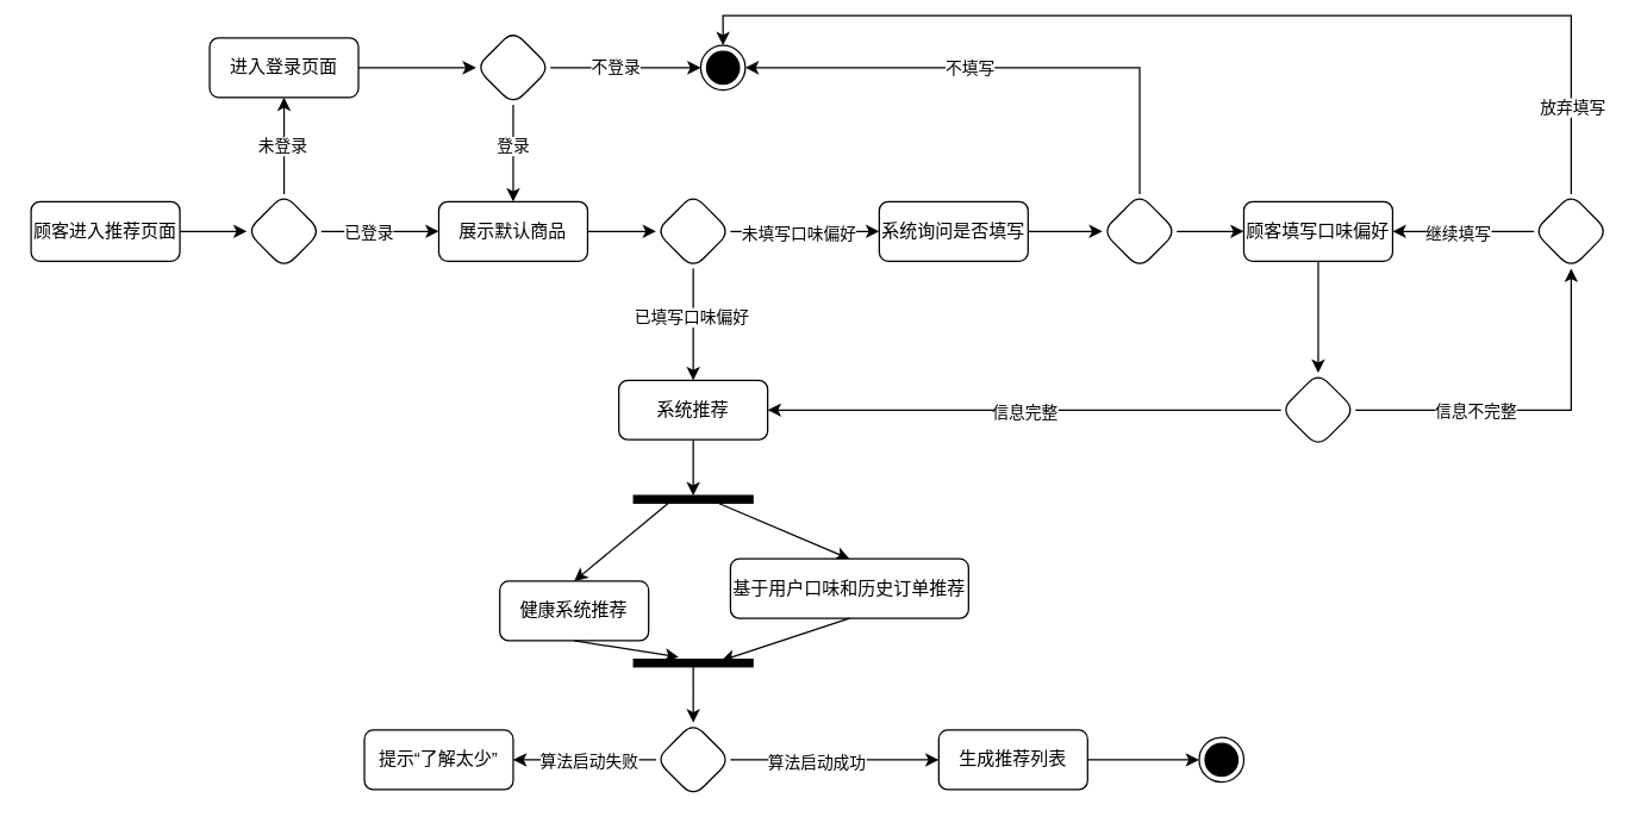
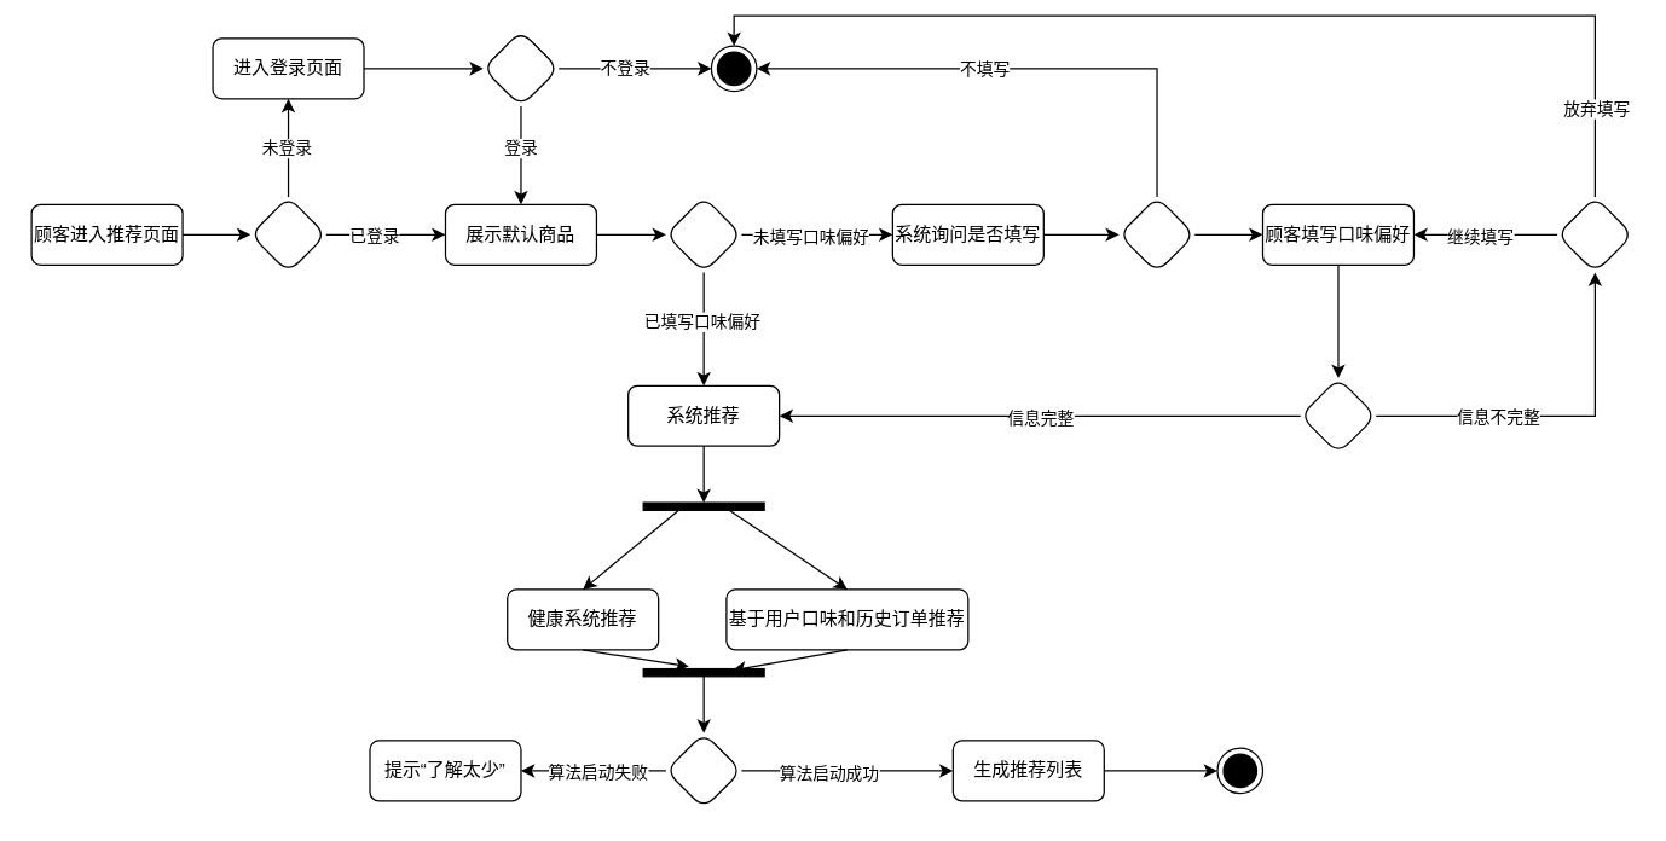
  <mxCell id="0" />
  <mxCell id="1" parent="0" />
  <mxCell id="2" value="" style="edgeStyle=orthogonalEdgeStyle;rounded=0;orthogonalLoop=1;jettySize=auto;html=1;" edge="1" parent="1" source="3" target="8"><mxGeometry relative="1" as="geometry" /></mxCell>
  <mxCell id="3" value="顾客进入推荐页面" style="rounded=1;whiteSpace=wrap;html=1;" vertex="1" parent="1"><mxGeometry x="20" y="135" width="100" height="40" as="geometry" /></mxCell>
  <mxCell id="4" value="" style="edgeStyle=orthogonalEdgeStyle;rounded=0;orthogonalLoop=1;jettySize=auto;html=1;" edge="1" parent="1" source="8" target="10"><mxGeometry relative="1" as="geometry" /></mxCell>
  <mxCell id="5" value="已登录" style="edgeLabel;html=1;align=center;verticalAlign=middle;resizable=0;points=[];" vertex="1" connectable="0" parent="4"><mxGeometry x="-0.22" relative="1" as="geometry"><mxPoint as="offset" /></mxGeometry></mxCell>
  <mxCell id="6" value="" style="edgeStyle=orthogonalEdgeStyle;rounded=0;orthogonalLoop=1;jettySize=auto;html=1;" edge="1" parent="1" source="8" target="12"><mxGeometry relative="1" as="geometry" /></mxCell>
  <mxCell id="7" value="未登录" style="edgeLabel;html=1;align=center;verticalAlign=middle;resizable=0;points=[];" vertex="1" connectable="0" parent="6"><mxGeometry x="0.004" y="2" relative="1" as="geometry"><mxPoint as="offset" /></mxGeometry></mxCell>
  <mxCell id="8" value="" style="rhombus;whiteSpace=wrap;html=1;rounded=1;" vertex="1" parent="1"><mxGeometry x="165" y="130" width="50" height="50" as="geometry" /></mxCell>
  <mxCell id="9" value="" style="edgeStyle=orthogonalEdgeStyle;rounded=0;orthogonalLoop=1;jettySize=auto;html=1;" edge="1" parent="1" source="10" target="17"><mxGeometry relative="1" as="geometry" /></mxCell>
  <mxCell id="10" value="展示默认商品" style="whiteSpace=wrap;html=1;rounded=1;" vertex="1" parent="1"><mxGeometry x="294" y="135" width="100" height="40" as="geometry" /></mxCell>
  <mxCell id="11" value="" style="edgeStyle=orthogonalEdgeStyle;rounded=0;orthogonalLoop=1;jettySize=auto;html=1;" edge="1" parent="1" source="12" target="26"><mxGeometry relative="1" as="geometry" /></mxCell>
  <mxCell id="12" value="进入登录页面" style="whiteSpace=wrap;html=1;rounded=1;" vertex="1" parent="1"><mxGeometry x="140" y="25" width="100" height="40" as="geometry" /></mxCell>
  <mxCell id="13" value="" style="edgeStyle=orthogonalEdgeStyle;rounded=0;orthogonalLoop=1;jettySize=auto;html=1;" edge="1" parent="1" source="17" target="21"><mxGeometry relative="1" as="geometry" /></mxCell>
  <mxCell id="14" value="已填写口味偏好" style="edgeLabel;html=1;align=center;verticalAlign=middle;resizable=0;points=[];" vertex="1" connectable="0" parent="13"><mxGeometry x="-0.141" y="-2" relative="1" as="geometry"><mxPoint as="offset" /></mxGeometry></mxCell>
  <mxCell id="15" value="" style="edgeStyle=orthogonalEdgeStyle;rounded=0;orthogonalLoop=1;jettySize=auto;html=1;" edge="1" parent="1" source="17" target="19"><mxGeometry relative="1" as="geometry" /></mxCell>
  <mxCell id="16" value="未填写口味偏好" style="edgeLabel;html=1;align=center;verticalAlign=middle;resizable=0;points=[];" vertex="1" connectable="0" parent="15"><mxGeometry x="-0.097" y="-1" relative="1" as="geometry"><mxPoint as="offset" /></mxGeometry></mxCell>
  <mxCell id="17" value="" style="rhombus;whiteSpace=wrap;html=1;rounded=1;" vertex="1" parent="1"><mxGeometry x="440" y="130" width="50" height="50" as="geometry" /></mxCell>
  <mxCell id="18" value="" style="edgeStyle=orthogonalEdgeStyle;rounded=0;orthogonalLoop=1;jettySize=auto;html=1;" edge="1" parent="1" source="19" target="40"><mxGeometry relative="1" as="geometry" /></mxCell>
  <mxCell id="19" value="系统询问是否填写" style="whiteSpace=wrap;html=1;rounded=1;" vertex="1" parent="1"><mxGeometry x="590" y="135" width="100" height="40" as="geometry" /></mxCell>
  <mxCell id="20" value="" style="edgeStyle=orthogonalEdgeStyle;rounded=0;orthogonalLoop=1;jettySize=auto;html=1;" edge="1" parent="1" source="21" target="30"><mxGeometry relative="1" as="geometry" /></mxCell>
  <mxCell id="21" value="系统推荐" style="whiteSpace=wrap;html=1;rounded=1;" vertex="1" parent="1"><mxGeometry x="415" y="255" width="100" height="40" as="geometry" /></mxCell>
  <mxCell id="22" value="" style="edgeStyle=orthogonalEdgeStyle;rounded=0;orthogonalLoop=1;jettySize=auto;html=1;" edge="1" parent="1" source="26" target="10"><mxGeometry relative="1" as="geometry" /></mxCell>
  <mxCell id="23" value="登录" style="edgeLabel;html=1;align=center;verticalAlign=middle;resizable=0;points=[];" vertex="1" connectable="0" parent="22"><mxGeometry x="-0.163" y="-1" relative="1" as="geometry"><mxPoint as="offset" /></mxGeometry></mxCell>
  <mxCell id="24" value="" style="edgeStyle=orthogonalEdgeStyle;rounded=0;orthogonalLoop=1;jettySize=auto;html=1;" edge="1" parent="1" source="26" target="27"><mxGeometry relative="1" as="geometry" /></mxCell>
  <mxCell id="25" value="不登录" style="edgeLabel;html=1;align=center;verticalAlign=middle;resizable=0;points=[];" vertex="1" connectable="0" parent="24"><mxGeometry x="-0.145" y="1" relative="1" as="geometry"><mxPoint as="offset" /></mxGeometry></mxCell>
  <mxCell id="26" value="" style="rhombus;whiteSpace=wrap;html=1;rounded=1;" vertex="1" parent="1"><mxGeometry x="319" y="20" width="50" height="50" as="geometry" /></mxCell>
  <mxCell id="27" value="" style="ellipse;html=1;shape=endState;fillColor=strokeColor;" vertex="1" parent="1"><mxGeometry x="470" y="30" width="30" height="30" as="geometry" /></mxCell>
  <mxCell id="28" style="rounded=0;orthogonalLoop=1;jettySize=auto;html=1;entryX=0.5;entryY=0;entryDx=0;entryDy=0;exitX=1.06;exitY=0.283;exitDx=0;exitDy=0;exitPerimeter=0;" edge="1" parent="1" source="30" target="31"><mxGeometry relative="1" as="geometry" /></mxCell>
  <mxCell id="29" style="rounded=0;orthogonalLoop=1;jettySize=auto;html=1;entryX=0.5;entryY=0;entryDx=0;entryDy=0;exitX=1.06;exitY=0.713;exitDx=0;exitDy=0;exitPerimeter=0;" edge="1" parent="1" source="30" target="32"><mxGeometry relative="1" as="geometry"><mxPoint x="450" y="345" as="sourcePoint" /></mxGeometry></mxCell>
  <mxCell id="30" value="" style="html=1;points=[];perimeter=orthogonalPerimeter;fillColor=strokeColor;rotation=90;" vertex="1" parent="1"><mxGeometry x="462.5" y="295" width="5" height="80" as="geometry" /></mxCell>
- <mxCell id="31" value="基于用户口味和历史订单推荐" style="whiteSpace=wrap;html=1;rounded=1;" vertex="1" parent="1"><mxGeometry x="490" y="375" width="160" height="40" as="geometry" /></mxCell>
+ <mxCell id="31" value="基于用户口味和历史订单推荐" style="whiteSpace=wrap;html=1;rounded=1;" vertex="1" parent="1"><mxGeometry x="480" y="390" width="160" height="40" as="geometry" /></mxCell>
  <mxCell id="32" value="健康系统推荐" style="whiteSpace=wrap;html=1;rounded=1;" vertex="1" parent="1"><mxGeometry x="335" y="390" width="100" height="40" as="geometry" /></mxCell>
  <mxCell id="33" style="edgeStyle=orthogonalEdgeStyle;rounded=0;orthogonalLoop=1;jettySize=auto;html=1;entryX=0.5;entryY=0;entryDx=0;entryDy=0;" edge="1" parent="1" source="34" target="50"><mxGeometry relative="1" as="geometry" /></mxCell>
  <mxCell id="34" value="" style="html=1;points=[];perimeter=orthogonalPerimeter;fillColor=strokeColor;rotation=90;" vertex="1" parent="1"><mxGeometry x="462.5" y="405" width="5" height="80" as="geometry" /></mxCell>
  <mxCell id="35" style="rounded=0;orthogonalLoop=1;jettySize=auto;html=1;exitX=0.5;exitY=1;exitDx=0;exitDy=0;entryX=0.18;entryY=0.263;entryDx=0;entryDy=0;entryPerimeter=0;" edge="1" parent="1" source="31" target="34"><mxGeometry relative="1" as="geometry" /></mxCell>
  <mxCell id="36" style="rounded=0;orthogonalLoop=1;jettySize=auto;html=1;exitX=0.5;exitY=1;exitDx=0;exitDy=0;entryX=-0.3;entryY=0.623;entryDx=0;entryDy=0;entryPerimeter=0;" edge="1" parent="1" source="32" target="34"><mxGeometry relative="1" as="geometry" /></mxCell>
  <mxCell id="37" style="edgeStyle=orthogonalEdgeStyle;rounded=0;orthogonalLoop=1;jettySize=auto;html=1;entryX=1;entryY=0.5;entryDx=0;entryDy=0;" edge="1" parent="1" source="40" target="27"><mxGeometry relative="1" as="geometry"><Array as="points"><mxPoint x="765" y="45" /></Array></mxGeometry></mxCell>
  <mxCell id="38" value="不填写" style="edgeLabel;html=1;align=center;verticalAlign=middle;resizable=0;points=[];" vertex="1" connectable="0" parent="37"><mxGeometry x="0.142" relative="1" as="geometry"><mxPoint as="offset" /></mxGeometry></mxCell>
  <mxCell id="39" value="" style="edgeStyle=orthogonalEdgeStyle;rounded=0;orthogonalLoop=1;jettySize=auto;html=1;" edge="1" parent="1" source="40" target="45"><mxGeometry relative="1" as="geometry" /></mxCell>
  <mxCell id="40" value="" style="rhombus;whiteSpace=wrap;html=1;rounded=1;" vertex="1" parent="1"><mxGeometry x="740" y="130" width="50" height="50" as="geometry" /></mxCell>
  <mxCell id="41" value="" style="edgeStyle=orthogonalEdgeStyle;rounded=0;orthogonalLoop=1;jettySize=auto;html=1;" edge="1" parent="1" source="42" target="43"><mxGeometry relative="1" as="geometry" /></mxCell>
  <mxCell id="42" value="生成推荐列表" style="whiteSpace=wrap;html=1;rounded=1;" vertex="1" parent="1"><mxGeometry x="630" y="490" width="100" height="40" as="geometry" /></mxCell>
  <mxCell id="43" value="" style="ellipse;html=1;shape=endState;fillColor=strokeColor;" vertex="1" parent="1"><mxGeometry x="805" y="495" width="30" height="30" as="geometry" /></mxCell>
  <mxCell id="44" value="" style="edgeStyle=orthogonalEdgeStyle;rounded=0;orthogonalLoop=1;jettySize=auto;html=1;exitX=0.5;exitY=1;exitDx=0;exitDy=0;" edge="1" parent="1" source="45" target="55"><mxGeometry relative="1" as="geometry" /></mxCell>
  <mxCell id="45" value="顾客填写口味偏好" style="whiteSpace=wrap;html=1;rounded=1;" vertex="1" parent="1"><mxGeometry x="835" y="135" width="100" height="40" as="geometry" /></mxCell>
  <mxCell id="46" style="edgeStyle=orthogonalEdgeStyle;rounded=0;orthogonalLoop=1;jettySize=auto;html=1;exitX=0;exitY=0.5;exitDx=0;exitDy=0;entryX=1;entryY=0.5;entryDx=0;entryDy=0;" edge="1" parent="1" source="50" target="56"><mxGeometry relative="1" as="geometry" /></mxCell>
  <mxCell id="47" value="算法启动失败" style="edgeLabel;html=1;align=center;verticalAlign=middle;resizable=0;points=[];" vertex="1" connectable="0" parent="46"><mxGeometry x="0.267" relative="1" as="geometry"><mxPoint x="15" as="offset" /></mxGeometry></mxCell>
  <mxCell id="48" style="edgeStyle=orthogonalEdgeStyle;rounded=0;orthogonalLoop=1;jettySize=auto;html=1;entryX=0;entryY=0.5;entryDx=0;entryDy=0;" edge="1" parent="1" source="50" target="42"><mxGeometry relative="1" as="geometry" /></mxCell>
  <mxCell id="49" value="算法启动成功" style="edgeLabel;html=1;align=center;verticalAlign=middle;resizable=0;points=[];" vertex="1" connectable="0" parent="48"><mxGeometry x="-0.19" y="-1" relative="1" as="geometry"><mxPoint as="offset" /></mxGeometry></mxCell>
  <mxCell id="50" value="" style="rhombus;whiteSpace=wrap;html=1;rounded=1;" vertex="1" parent="1"><mxGeometry x="440" y="485" width="50" height="50" as="geometry" /></mxCell>
  <mxCell id="51" style="edgeStyle=orthogonalEdgeStyle;rounded=0;orthogonalLoop=1;jettySize=auto;html=1;exitX=1;exitY=0.5;exitDx=0;exitDy=0;" edge="1" parent="1" source="55" target="61"><mxGeometry relative="1" as="geometry"><mxPoint x="1080" y="235" as="targetPoint" /><Array as="points"><mxPoint x="1055" y="275" /></Array></mxGeometry></mxCell>
  <mxCell id="52" value="信息不完整" style="edgeLabel;html=1;align=center;verticalAlign=middle;resizable=0;points=[];" vertex="1" connectable="0" parent="51"><mxGeometry x="0.057" y="2" relative="1" as="geometry"><mxPoint x="-47" y="2" as="offset" /></mxGeometry></mxCell>
  <mxCell id="53" style="edgeStyle=orthogonalEdgeStyle;rounded=0;orthogonalLoop=1;jettySize=auto;html=1;entryX=1;entryY=0.5;entryDx=0;entryDy=0;" edge="1" parent="1" source="55" target="21"><mxGeometry relative="1" as="geometry" /></mxCell>
  <mxCell id="54" value="信息完整" style="edgeLabel;html=1;align=center;verticalAlign=middle;resizable=0;points=[];" vertex="1" connectable="0" parent="53"><mxGeometry x="0.004" y="1" relative="1" as="geometry"><mxPoint as="offset" /></mxGeometry></mxCell>
  <mxCell id="55" value="" style="rhombus;whiteSpace=wrap;html=1;rounded=1;" vertex="1" parent="1"><mxGeometry x="860" y="250" width="50" height="50" as="geometry" /></mxCell>
  <mxCell id="56" value="提示“了解太少”" style="whiteSpace=wrap;html=1;rounded=1;" vertex="1" parent="1"><mxGeometry x="244" y="490" width="100" height="40" as="geometry" /></mxCell>
  <mxCell id="57" style="edgeStyle=orthogonalEdgeStyle;rounded=0;orthogonalLoop=1;jettySize=auto;html=1;entryX=1;entryY=0.5;entryDx=0;entryDy=0;" edge="1" parent="1" source="61" target="45"><mxGeometry relative="1" as="geometry" /></mxCell>
  <mxCell id="58" value="继续填写" style="edgeLabel;html=1;align=center;verticalAlign=middle;resizable=0;points=[];" vertex="1" connectable="0" parent="57"><mxGeometry x="0.09" y="1" relative="1" as="geometry"><mxPoint as="offset" /></mxGeometry></mxCell>
  <mxCell id="59" style="edgeStyle=orthogonalEdgeStyle;rounded=0;orthogonalLoop=1;jettySize=auto;html=1;exitX=0.5;exitY=0;exitDx=0;exitDy=0;entryX=0.5;entryY=0;entryDx=0;entryDy=0;" edge="1" parent="1" source="61" target="27"><mxGeometry relative="1" as="geometry" /></mxCell>
  <mxCell id="60" value="放弃填写" style="edgeLabel;html=1;align=center;verticalAlign=middle;resizable=0;points=[];" vertex="1" connectable="0" parent="59"><mxGeometry x="-0.834" relative="1" as="geometry"><mxPoint as="offset" /></mxGeometry></mxCell>
  <mxCell id="61" value="" style="rhombus;whiteSpace=wrap;html=1;rounded=1;" vertex="1" parent="1"><mxGeometry x="1030" y="130" width="50" height="50" as="geometry" /></mxCell>
